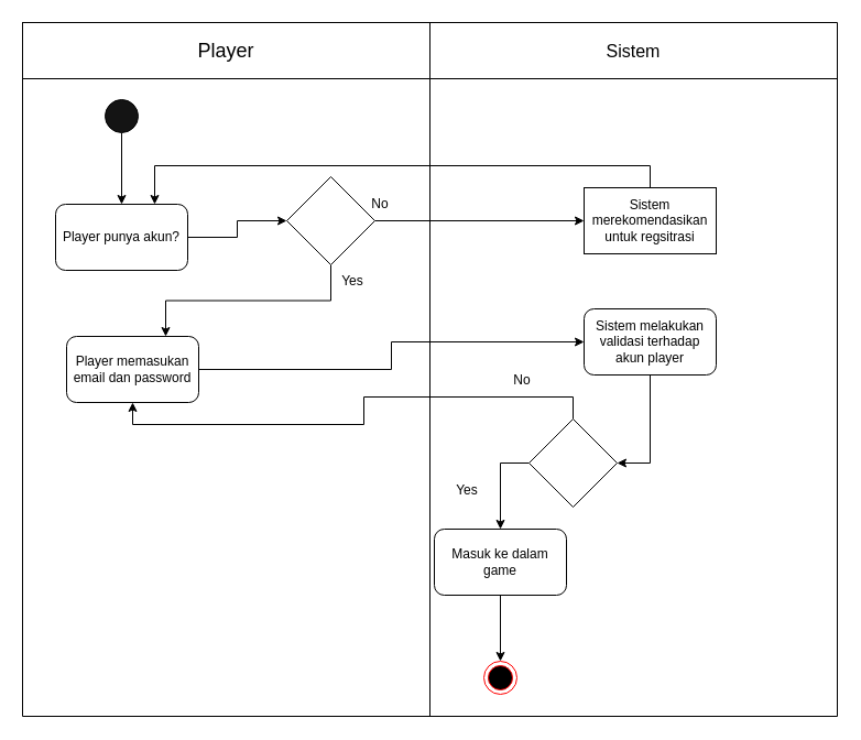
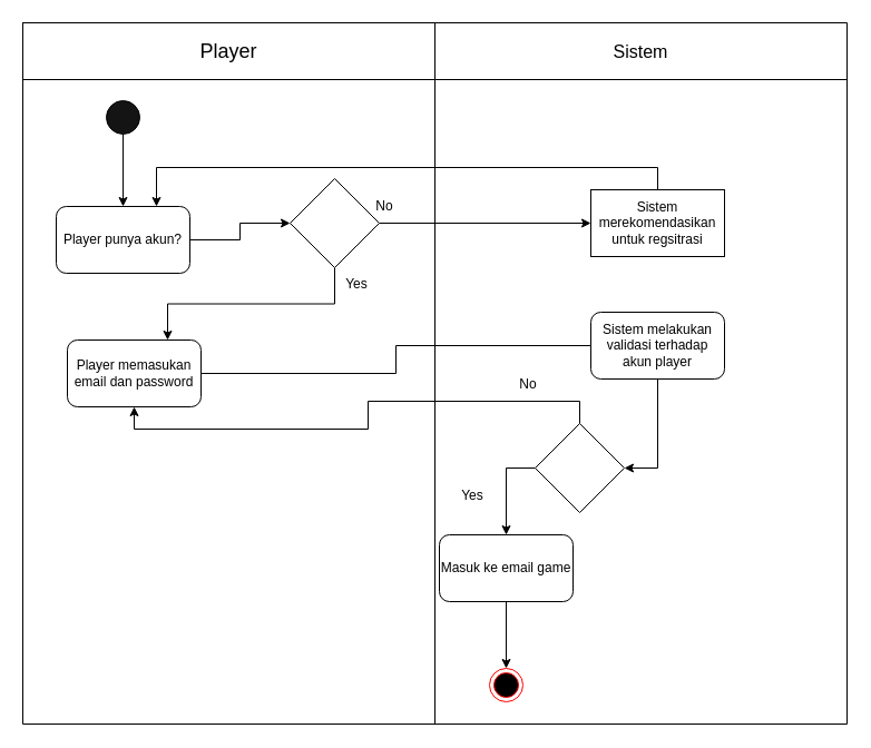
  <mxCell id="0" />
  <mxCell id="1" parent="0" />
  <mxCell id="2" value="" style="shape=table;startSize=0;container=1;collapsible=0;childLayout=tableLayout;" vertex="1" parent="1"><mxGeometry x="20" y="20" width="740" height="630" as="geometry" /></mxCell>
  <mxCell id="3" value="" style="shape=tableRow;horizontal=0;startSize=0;swimlaneHead=0;swimlaneBody=0;strokeColor=inherit;top=0;left=0;bottom=0;right=0;collapsible=0;dropTarget=0;fillColor=none;points=[[0,0.5],[1,0.5]];portConstraint=eastwest;" vertex="1" parent="2"><mxGeometry width="740" height="51" as="geometry" /></mxCell>
  <mxCell id="4" value="&lt;font style=&quot;font-size: 18px;&quot;&gt;Player&lt;/font&gt;" style="shape=partialRectangle;html=1;whiteSpace=wrap;connectable=0;strokeColor=inherit;overflow=hidden;fillColor=none;top=0;left=0;bottom=0;right=0;pointerEvents=1;" vertex="1" parent="3"><mxGeometry width="370" height="51" as="geometry"><mxRectangle width="370" height="51" as="alternateBounds" /></mxGeometry></mxCell>
  <mxCell id="5" value="&lt;font size=&quot;3&quot;&gt;Sistem&lt;/font&gt;" style="shape=partialRectangle;html=1;whiteSpace=wrap;connectable=0;strokeColor=inherit;overflow=hidden;fillColor=none;top=0;left=0;bottom=0;right=0;pointerEvents=1;" vertex="1" parent="3"><mxGeometry x="370" width="370" height="51" as="geometry"><mxRectangle width="370" height="51" as="alternateBounds" /></mxGeometry></mxCell>
  <mxCell id="6" value="" style="shape=tableRow;horizontal=0;startSize=0;swimlaneHead=0;swimlaneBody=0;strokeColor=inherit;top=0;left=0;bottom=0;right=0;collapsible=0;dropTarget=0;fillColor=none;points=[[0,0.5],[1,0.5]];portConstraint=eastwest;" vertex="1" parent="2"><mxGeometry y="51" width="740" height="579" as="geometry" /></mxCell>
  <mxCell id="7" value="" style="shape=partialRectangle;html=1;whiteSpace=wrap;connectable=0;strokeColor=inherit;overflow=hidden;fillColor=none;top=0;left=0;bottom=0;right=0;pointerEvents=1;" vertex="1" parent="6"><mxGeometry width="370" height="579" as="geometry"><mxRectangle width="370" height="579" as="alternateBounds" /></mxGeometry></mxCell>
  <mxCell id="8" value="" style="shape=partialRectangle;html=1;whiteSpace=wrap;connectable=0;strokeColor=inherit;overflow=hidden;fillColor=none;top=0;left=0;bottom=0;right=0;pointerEvents=1;" vertex="1" parent="6"><mxGeometry x="370" width="370" height="579" as="geometry"><mxRectangle width="370" height="579" as="alternateBounds" /></mxGeometry></mxCell>
  <mxCell id="9" style="edgeStyle=orthogonalEdgeStyle;rounded=0;orthogonalLoop=1;jettySize=auto;html=1;exitX=1;exitY=0.5;exitDx=0;exitDy=0;entryX=0;entryY=0.5;entryDx=0;entryDy=0;" edge="1" parent="1" source="10" target="16"><mxGeometry relative="1" as="geometry" /></mxCell>
  <mxCell id="10" value="Player punya akun?" style="rounded=1;whiteSpace=wrap;html=1;" vertex="1" parent="1"><mxGeometry x="50" y="185" width="120" height="60" as="geometry" /></mxCell>
  <mxCell id="11" value="" style="ellipse;html=1;shape=endState;fillColor=#000000;strokeColor=#ff0000;" vertex="1" parent="1"><mxGeometry x="439" y="600" width="30" height="30" as="geometry" /></mxCell>
  <mxCell id="12" style="edgeStyle=orthogonalEdgeStyle;rounded=0;orthogonalLoop=1;jettySize=auto;html=1;exitX=0.5;exitY=1;exitDx=0;exitDy=0;entryX=0.5;entryY=0;entryDx=0;entryDy=0;" edge="1" parent="1" source="13" target="10"><mxGeometry relative="1" as="geometry" /></mxCell>
  <mxCell id="13" value="" style="ellipse;whiteSpace=wrap;html=1;aspect=fixed;fillColor=#141414;" vertex="1" parent="1"><mxGeometry x="95" y="90" width="30" height="30" as="geometry" /></mxCell>
  <mxCell id="14" style="edgeStyle=orthogonalEdgeStyle;rounded=0;orthogonalLoop=1;jettySize=auto;html=1;exitX=0.5;exitY=1;exitDx=0;exitDy=0;entryX=0.75;entryY=0;entryDx=0;entryDy=0;" edge="1" parent="1" source="16" target="20"><mxGeometry relative="1" as="geometry" /></mxCell>
  <mxCell id="15" style="edgeStyle=orthogonalEdgeStyle;rounded=0;orthogonalLoop=1;jettySize=auto;html=1;exitX=1;exitY=0.5;exitDx=0;exitDy=0;entryX=0;entryY=0.5;entryDx=0;entryDy=0;" edge="1" parent="1" source="16" target="18"><mxGeometry relative="1" as="geometry" /></mxCell>
  <mxCell id="16" value="" style="rhombus;whiteSpace=wrap;html=1;" vertex="1" parent="1"><mxGeometry x="260" y="160" width="80" height="80" as="geometry" /></mxCell>
  <mxCell id="17" style="edgeStyle=orthogonalEdgeStyle;rounded=0;orthogonalLoop=1;jettySize=auto;html=1;exitX=0.5;exitY=0;exitDx=0;exitDy=0;entryX=0.75;entryY=0;entryDx=0;entryDy=0;" edge="1" parent="1" source="18" target="10"><mxGeometry relative="1" as="geometry" /></mxCell>
  <mxCell id="18" value="Sistem merekomendasikan untuk regsitrasi" style="whiteSpace=wrap;html=1;rounded=0;" vertex="1" parent="1"><mxGeometry x="530" y="170" width="120" height="60" as="geometry" /></mxCell>
- <mxCell id="19" style="edgeStyle=orthogonalEdgeStyle;rounded=0;orthogonalLoop=1;jettySize=auto;html=1;exitX=1;exitY=0.5;exitDx=0;exitDy=0;entryX=0;entryY=0.5;entryDx=0;entryDy=0;" edge="1" parent="1" source="20" target="24"><mxGeometry relative="1" as="geometry" /></mxCell>
+ <mxCell id="19" style="edgeStyle=orthogonalEdgeStyle;rounded=0;orthogonalLoop=1;jettySize=auto;html=1;exitX=1;exitY=0.5;exitDx=0;exitDy=0;entryX=0;entryY=0.5;entryDx=0;entryDy=0;endArrow=none;" edge="1" parent="1" source="20" target="24"><mxGeometry relative="1" as="geometry" /></mxCell>
  <mxCell id="20" value="Player memasukan email dan password" style="rounded=1;whiteSpace=wrap;html=1;" vertex="1" parent="1"><mxGeometry x="60" y="305" width="120" height="60" as="geometry" /></mxCell>
  <mxCell id="21" value="Yes" style="text;html=1;strokeColor=none;fillColor=none;align=center;verticalAlign=middle;whiteSpace=wrap;rounded=0;" vertex="1" parent="1"><mxGeometry x="290" y="240" width="60" height="30" as="geometry" /></mxCell>
  <mxCell id="22" value="No" style="text;html=1;strokeColor=none;fillColor=none;align=center;verticalAlign=middle;whiteSpace=wrap;rounded=0;" vertex="1" parent="1"><mxGeometry x="315" y="170" width="60" height="30" as="geometry" /></mxCell>
  <mxCell id="23" style="edgeStyle=orthogonalEdgeStyle;rounded=0;orthogonalLoop=1;jettySize=auto;html=1;exitX=0.5;exitY=1;exitDx=0;exitDy=0;entryX=1;entryY=0.5;entryDx=0;entryDy=0;" edge="1" parent="1" source="24" target="27"><mxGeometry relative="1" as="geometry" /></mxCell>
  <mxCell id="24" value="Sistem melakukan validasi terhadap akun player" style="rounded=1;whiteSpace=wrap;html=1;" vertex="1" parent="1"><mxGeometry x="530" y="280" width="120" height="60" as="geometry" /></mxCell>
  <mxCell id="25" style="edgeStyle=orthogonalEdgeStyle;rounded=0;orthogonalLoop=1;jettySize=auto;html=1;exitX=0;exitY=0.5;exitDx=0;exitDy=0;entryX=0.5;entryY=0;entryDx=0;entryDy=0;" edge="1" parent="1" source="27" target="29"><mxGeometry relative="1" as="geometry" /></mxCell>
  <mxCell id="26" style="edgeStyle=orthogonalEdgeStyle;rounded=0;orthogonalLoop=1;jettySize=auto;html=1;exitX=0.5;exitY=0;exitDx=0;exitDy=0;entryX=0.5;entryY=1;entryDx=0;entryDy=0;" edge="1" parent="1" source="27" target="20"><mxGeometry relative="1" as="geometry" /></mxCell>
  <mxCell id="27" value="" style="rhombus;whiteSpace=wrap;html=1;" vertex="1" parent="1"><mxGeometry x="480" y="380" width="80" height="80" as="geometry" /></mxCell>
  <mxCell id="28" style="edgeStyle=orthogonalEdgeStyle;rounded=0;orthogonalLoop=1;jettySize=auto;html=1;exitX=0.5;exitY=1;exitDx=0;exitDy=0;entryX=0.5;entryY=0;entryDx=0;entryDy=0;" edge="1" parent="1" source="29" target="11"><mxGeometry relative="1" as="geometry" /></mxCell>
- <mxCell id="29" value="Masuk ke dalam game" style="rounded=1;whiteSpace=wrap;html=1;" vertex="1" parent="1"><mxGeometry x="394" y="480" width="120" height="60" as="geometry" /></mxCell>
+ <mxCell id="29" value="Masuk ke email game" style="rounded=1;whiteSpace=wrap;html=1;" vertex="1" parent="1"><mxGeometry x="394" y="480" width="120" height="60" as="geometry" /></mxCell>
  <mxCell id="30" value="Yes" style="text;html=1;strokeColor=none;fillColor=none;align=center;verticalAlign=middle;whiteSpace=wrap;rounded=0;" vertex="1" parent="1"><mxGeometry x="394" y="430" width="60" height="30" as="geometry" /></mxCell>
  <mxCell id="31" value="No" style="text;html=1;strokeColor=none;fillColor=none;align=center;verticalAlign=middle;whiteSpace=wrap;rounded=0;" vertex="1" parent="1"><mxGeometry x="444" y="330" width="60" height="30" as="geometry" /></mxCell>
